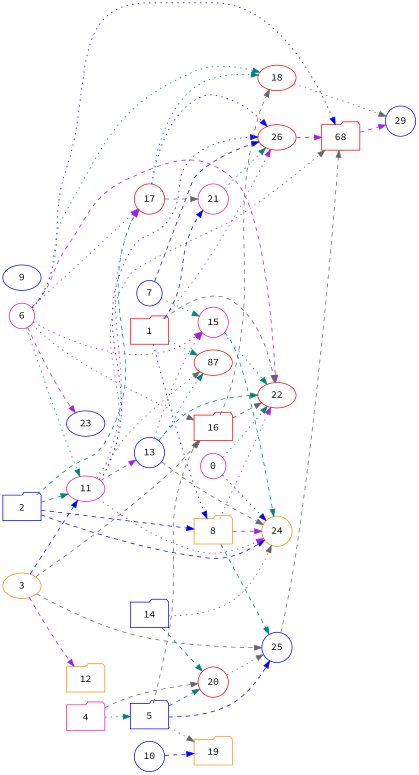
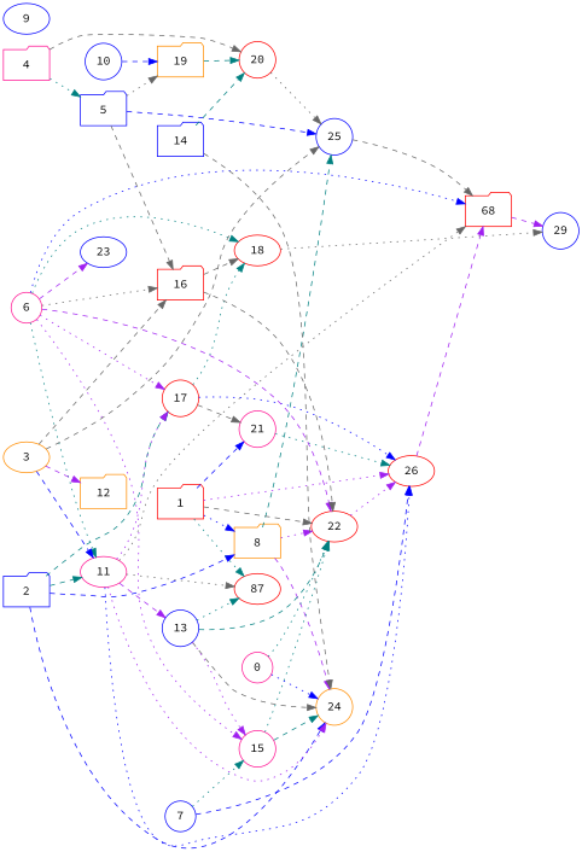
  digraph {
    fontname="Source Code Pro"
    rankdir=LR
    node [Weight=20 color=blue fontname="Source Code Pro" shape=circle]
    edge [Weight=7 color=teal fontname="Source Code Pro" style=dashed]
    2 [shape=folder]
    11 [Weight=12 color=deeppink shape=ellipse]
    8 [Weight=18 color=darkorange shape=folder]
    17 [Weight=16 color=red]
    24 [Weight=10 color=darkorange]
    n6 [Weight=10 color=red label=68 shape=folder]
    13 [Weight=16]
    26 [color=red shape=ellipse]
    n9 [Weight=4 color=red label=87 shape=ellipse]
    22 [color=red shape=ellipse]
    25 [Weight=18]
    18 [Weight=6 color=red shape=ellipse]
    21 [Weight=8 color=deeppink]
    6 [color=deeppink]
    15 [Weight=8 color=deeppink]
    16 [Weight=4 color=red shape=folder]
    23 [Weight=16 shape=ellipse]
    29 [Weight=14]
    3 [Weight=12 color=darkorange shape=ellipse]
    12 [Weight=6 color=darkorange shape=folder]
    4 [color=deeppink shape=folder]
    5 [Weight=4 shape=folder]
    20 [color=red]
    19 [Weight=12 color=darkorange shape=folder]
    1 [Weight=8 color=red shape=folder]
    10 [Weight=10]
    14 [shape=folder]
    7 [Weight=4]
    0 [Weight=6 color=deeppink]
    9 [shape=ellipse]
    2 -> 11 [Weight=3]
    2 -> 8 [Weight=2 color=blue]
    2 -> 17 [Weight=6]
    2 -> 24 [Weight=3 color=blue]
    11 -> 17 [Weight=5 color=purple style=dotted]
    11 -> 24 [Weight=2 color=purple style=dotted]
    11 -> n6 [Weight=4 color=gray40 style=dotted]
    11 -> 13 [Weight=5 color=purple]
    11 -> 26 [color=blue style=dotted]
    11 -> n9 [Weight=3 color=gray40 style=dotted]
    8 -> 24 [Weight=10 color=purple]
    8 -> 22 [Weight=4 color=purple style=dotted]
    8 -> 25
    17 -> 26 [Weight=5 color=blue style=dotted]
    17 -> 18 [Weight=10 style=dotted]
    17 -> 21 [Weight=6 color=gray40]
    n6 -> 29 [Weight=10 color=purple]
    13 -> 24 [color=gray40]
    13 -> n9 [Weight=10 style=dotted]
    13 -> 22 [Weight=8]
    13 -> 15 [Weight=8 color=purple style=dotted]
    26 -> n6 [Weight=10 color=purple]
+   22 -> 26 [Weight=6 color=purple style=dotted]
    25 -> n6 [Weight=9 color=gray40]
    18 -> 29 [color=gray40 style=dotted]
    21 -> 26 [Weight=6 style=dotted]
    6 -> 11 [Weight=2 style=dotted]
    6 -> 17 [color=purple style=dotted]
    6 -> n6 [color=blue style=dotted]
    6 -> 22 [Weight=6 color=purple]
    6 -> 18 [Weight=6 style=dotted]
    6 -> 15 [Weight=8 color=purple style=dotted]
    6 -> 16 [color=gray40 style=dotted]
    6 -> 23 [color=purple]
    15 -> 24 [Weight=6]
    15 -> 22 [Weight=3 style=dotted]
    16 -> 22 [Weight=5 color=gray40]
    16 -> 18 [Weight=3 color=gray40]
    3 -> 11 [Weight=3 color=blue]
    3 -> 25 [Weight=10 color=gray40]
    3 -> 16 [color=gray40]
    3 -> 12 [Weight=10 color=purple]
    4 -> 5 [Weight=2 style=dotted]
    4 -> 20 [Weight=2 color=gray40]
    5 -> 25 [Weight=4 color=blue]
    5 -> 16 [Weight=9 color=gray40]
    5 -> 19 [Weight=6 color=gray40 style=dotted]
    20 -> 25 [color=gray40 style=dotted]
-   5 -> 20 [Weight=6]
+   19 -> 20 [Weight=6]
    1 -> 8 [color=blue style=dotted]
    1 -> 26 [Weight=9 color=purple style=dotted]
    1 -> n9 [style=dotted]
    1 -> 22 [Weight=2 color=gray40]
    1 -> 21 [Weight=3 color=blue]
    10 -> 19 [Weight=8 color=blue]
-   14 -> 24 [Weight=10 color=gray40 style=dotted]
+   14 -> 24 [Weight=10 color=gray40]
    14 -> 20 [Weight=6]
    7 -> 26 [Weight=10 color=blue]
    7 -> 15 [Weight=5 style=dotted]
    0 -> 24 [Weight=8 color=blue style=dotted]
    0 -> 22 [style=dotted]
  }
